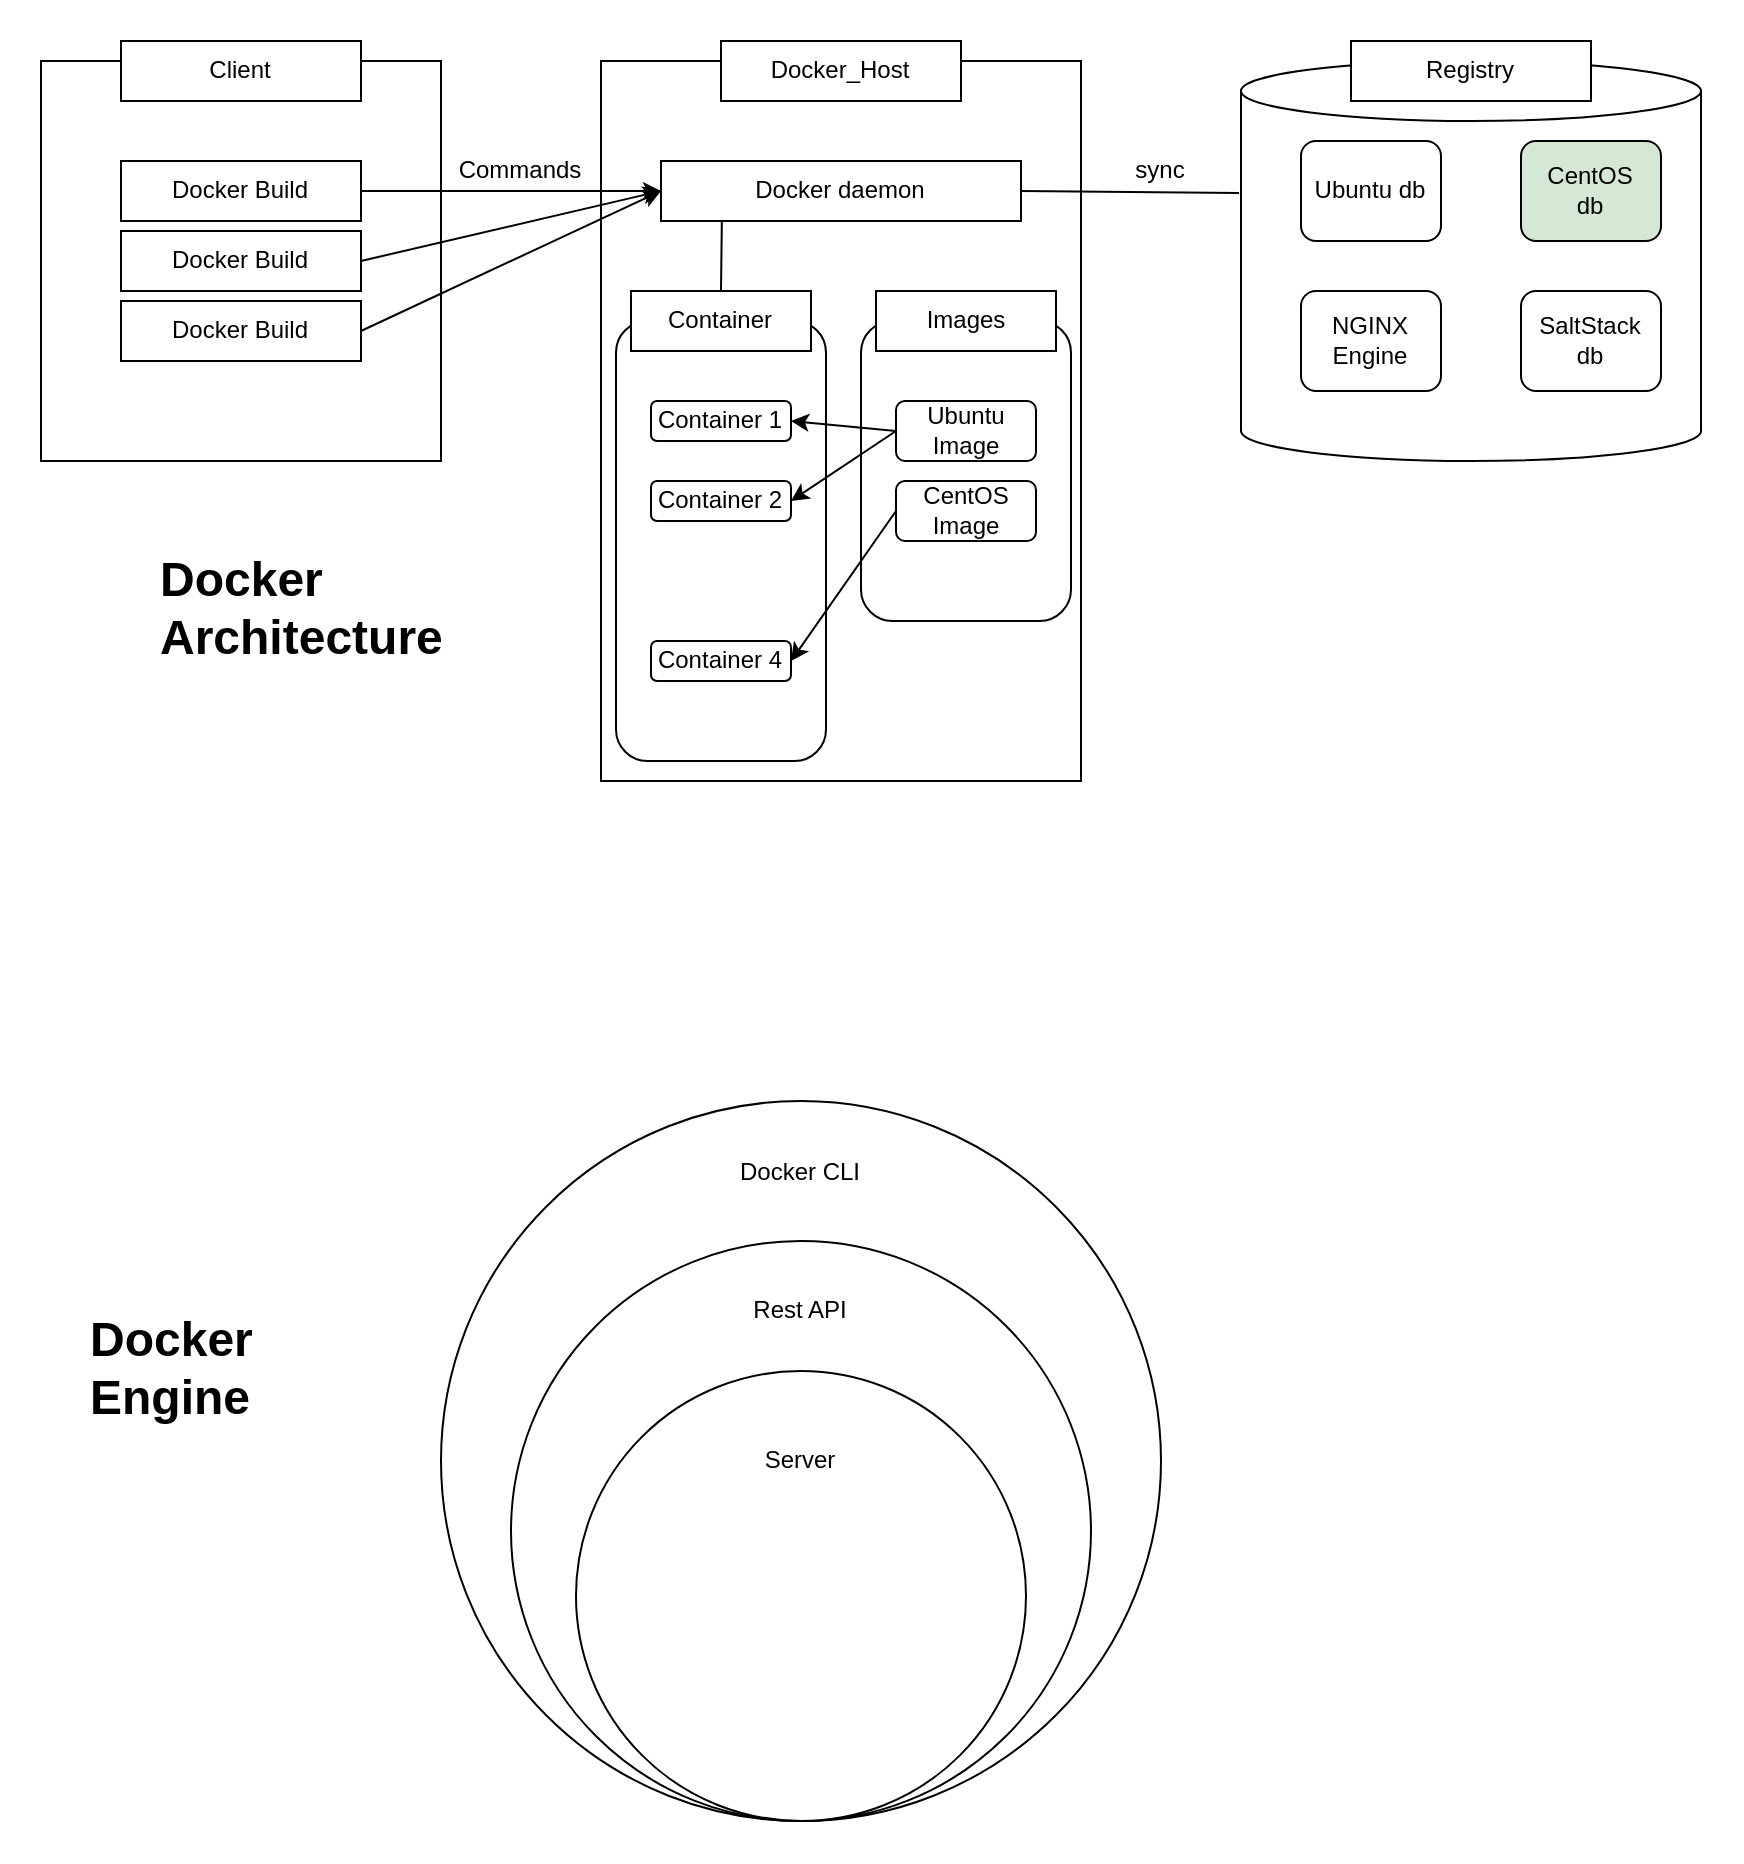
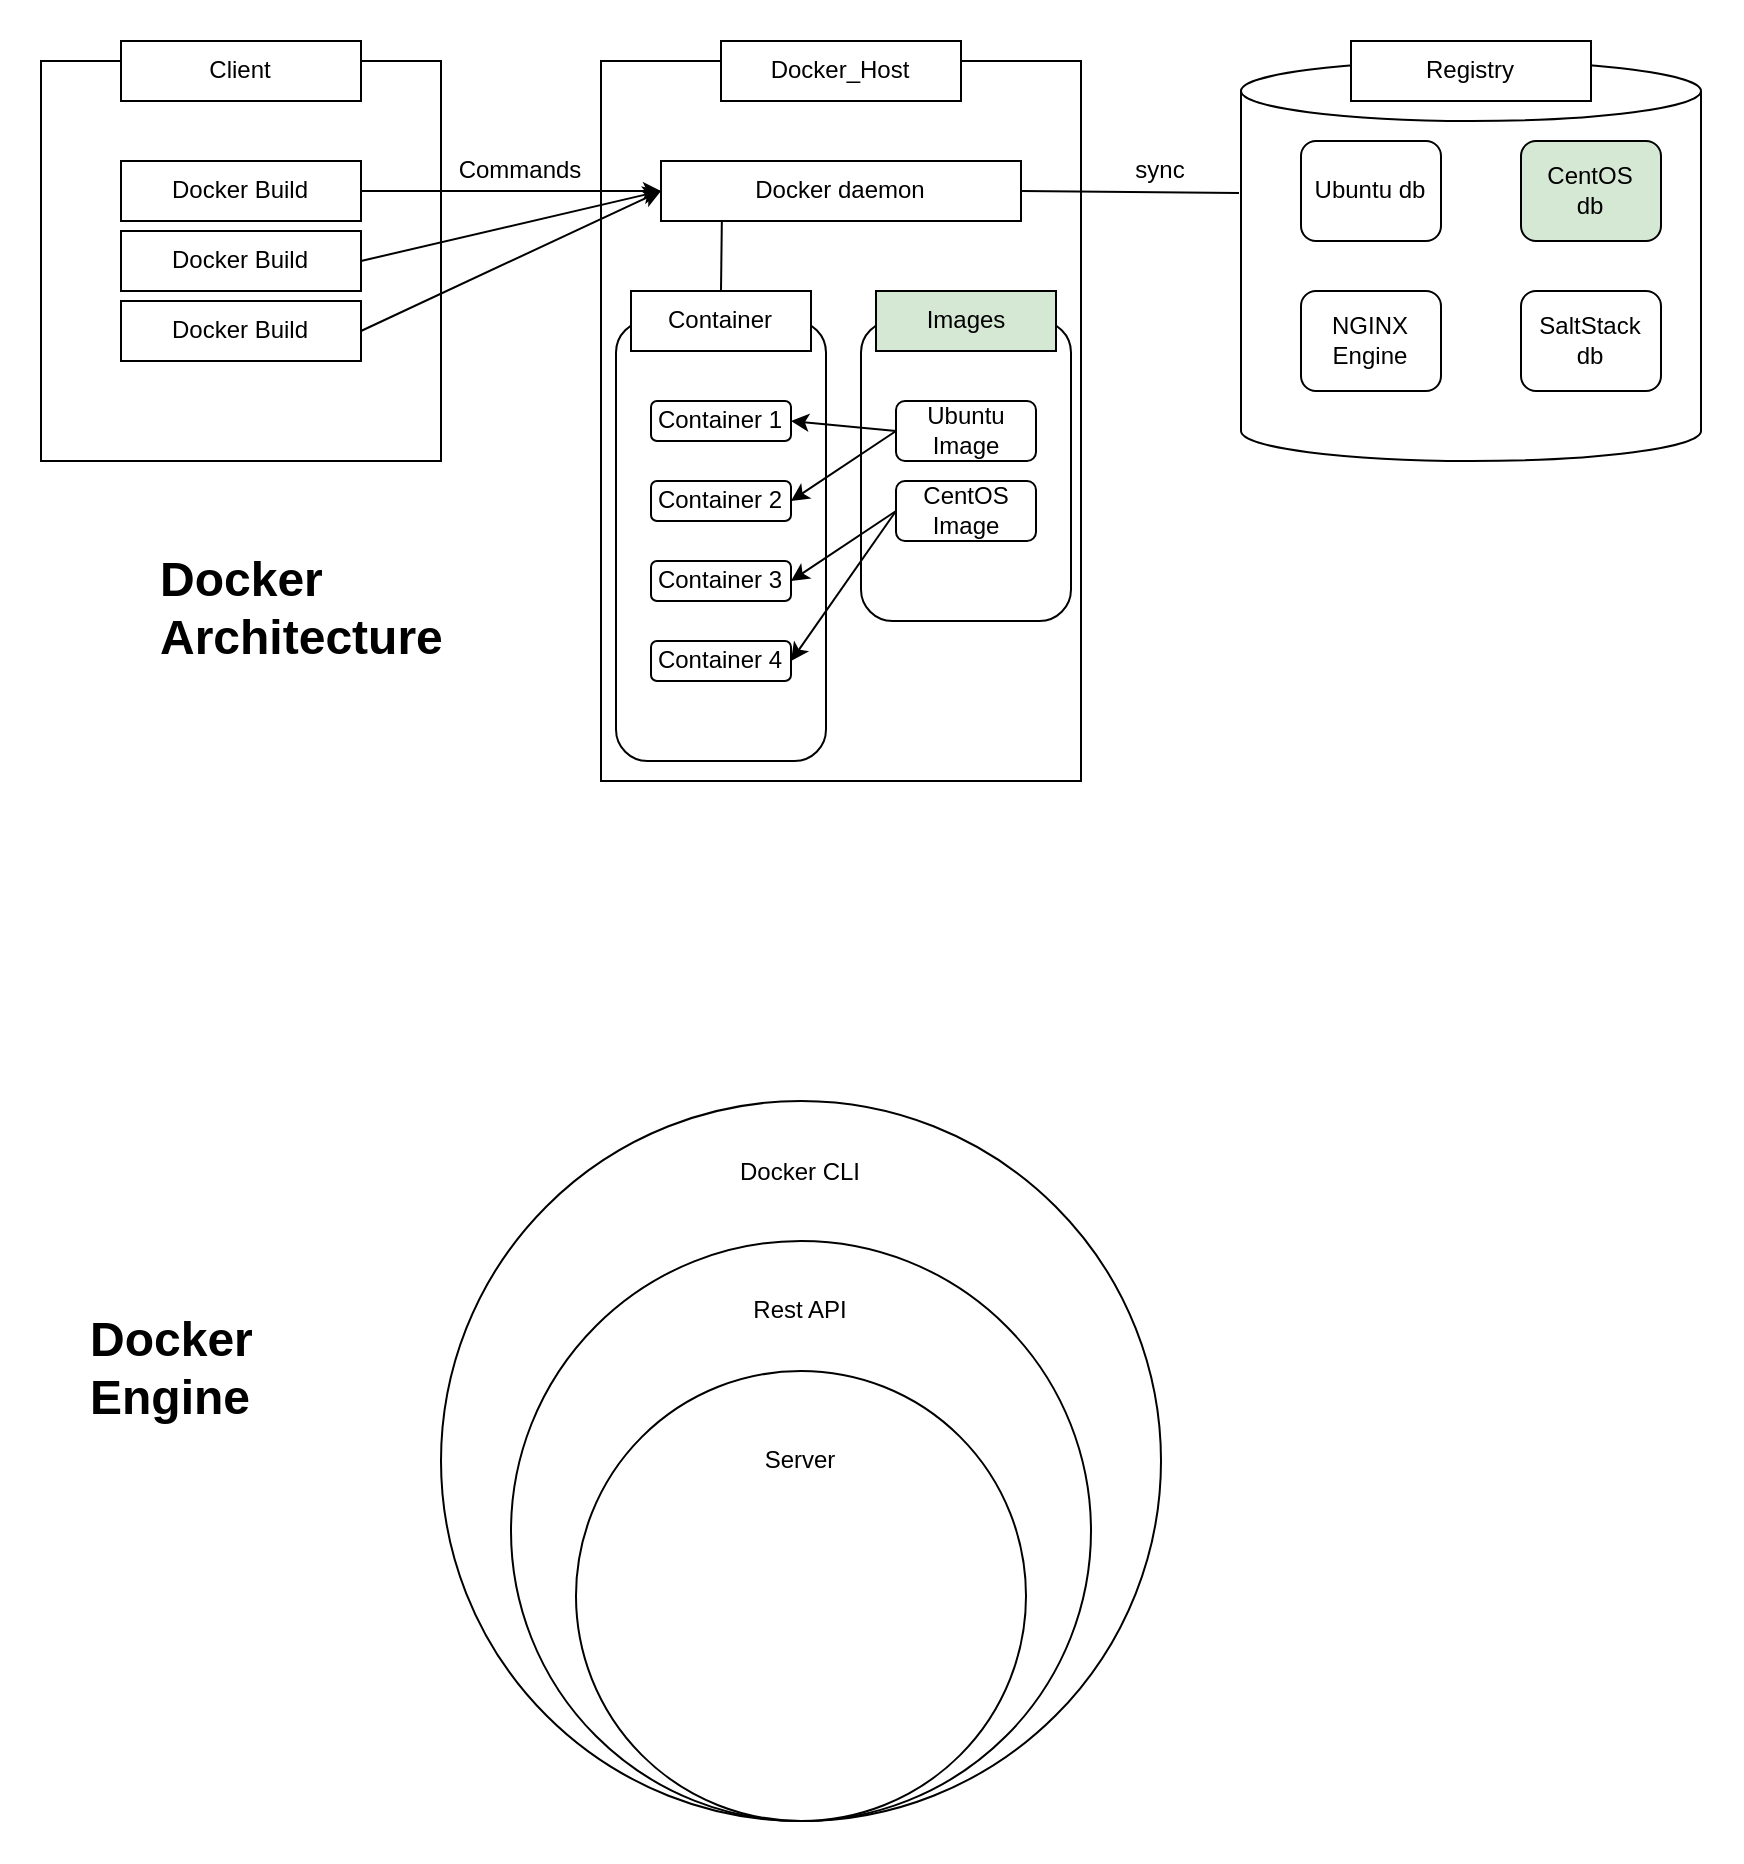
  <mxCell id="0" />
  <mxCell id="1" parent="0" />
  <mxCell id="2" value="" style="shape=cylinder3;whiteSpace=wrap;html=1;boundedLbl=1;backgroundOutline=1;size=15;" vertex="1" parent="1"><mxGeometry x="620" y="30" width="230" height="200" as="geometry" /></mxCell>
  <mxCell id="3" value="" style="whiteSpace=wrap;html=1;aspect=fixed;" vertex="1" parent="1"><mxGeometry x="20" y="30" width="200" height="200" as="geometry" /></mxCell>
  <mxCell id="4" value="" style="rounded=0;whiteSpace=wrap;html=1;" vertex="1" parent="1"><mxGeometry x="300" y="30" width="240" height="360" as="geometry" /></mxCell>
  <mxCell id="5" value="Client" style="rounded=0;whiteSpace=wrap;html=1;" vertex="1" parent="1"><mxGeometry x="60" y="20" width="120" height="30" as="geometry" /></mxCell>
  <mxCell id="6" value="Docker_&lt;span style=&quot;color: rgba(0, 0, 0, 0); font-family: monospace; font-size: 0px; text-align: start;&quot;&gt;%3CmxGraphModel%3E%3Croot%3E%3CmxCell%20id%3D%220%22%2F%3E%3CmxCell%20id%3D%221%22%20parent%3D%220%22%2F%3E%3CmxCell%20id%3D%222%22%20value%3D%22Client%22%20style%3D%22rounded%3D0%3BwhiteSpace%3Dwrap%3Bhtml%3D1%3B%22%20vertex%3D%221%22%20parent%3D%221%22%3E%3CmxGeometry%20x%3D%2250%22%20y%3D%2270%22%20width%3D%22120%22%20height%3D%2230%22%20as%3D%22geometry%22%2F%3E%3C%2FmxCell%3E%3C%2Froot%3E%3C%2FmxGraphModel%3E&lt;/span&gt;Host" style="rounded=0;whiteSpace=wrap;html=1;" vertex="1" parent="1"><mxGeometry x="360" y="20" width="120" height="30" as="geometry" /></mxCell>
  <mxCell id="7" value="Registry" style="rounded=0;whiteSpace=wrap;html=1;" vertex="1" parent="1"><mxGeometry x="675" y="20" width="120" height="30" as="geometry" /></mxCell>
  <mxCell id="8" value="Docker Build" style="rounded=0;whiteSpace=wrap;html=1;" vertex="1" parent="1"><mxGeometry x="60" y="80" width="120" height="30" as="geometry" /></mxCell>
  <mxCell id="9" value="Docker Build" style="rounded=0;whiteSpace=wrap;html=1;" vertex="1" parent="1"><mxGeometry x="60" y="115" width="120" height="30" as="geometry" /></mxCell>
  <mxCell id="10" value="Docker Build" style="rounded=0;whiteSpace=wrap;html=1;" vertex="1" parent="1"><mxGeometry x="60" y="150" width="120" height="30" as="geometry" /></mxCell>
  <mxCell id="11" value="Docker daemon" style="rounded=0;whiteSpace=wrap;html=1;" vertex="1" parent="1"><mxGeometry x="330" y="80" width="180" height="30" as="geometry" /></mxCell>
  <mxCell id="12" value="" style="rounded=1;whiteSpace=wrap;html=1;" vertex="1" parent="1"><mxGeometry x="307.5" y="160" width="105" height="220" as="geometry" /></mxCell>
  <mxCell id="13" value="Container" style="rounded=0;whiteSpace=wrap;html=1;" vertex="1" parent="1"><mxGeometry x="315" y="145" width="90" height="30" as="geometry" /></mxCell>
  <mxCell id="14" value="" style="rounded=1;whiteSpace=wrap;html=1;" vertex="1" parent="1"><mxGeometry x="430" y="160" width="105" height="150" as="geometry" /></mxCell>
- <mxCell id="15" value="Images" style="rounded=0;whiteSpace=wrap;html=1;" vertex="1" parent="1"><mxGeometry x="437.5" y="145" width="90" height="30" as="geometry" /></mxCell>
+ <mxCell id="15" value="Images" style="rounded=0;whiteSpace=wrap;html=1;fillColor=#d5e8d4;" vertex="1" parent="1"><mxGeometry x="437.5" y="145" width="90" height="30" as="geometry" /></mxCell>
  <mxCell id="16" value="Container 1" style="rounded=1;whiteSpace=wrap;html=1;" vertex="1" parent="1"><mxGeometry x="325" y="200" width="70" height="20" as="geometry" /></mxCell>
  <mxCell id="17" value="Container 2" style="rounded=1;whiteSpace=wrap;html=1;" vertex="1" parent="1"><mxGeometry x="325" y="240" width="70" height="20" as="geometry" /></mxCell>
+ <mxCell id="18" value="Container 3" style="rounded=1;whiteSpace=wrap;html=1;" vertex="1" parent="1"><mxGeometry x="325" y="280" width="70" height="20" as="geometry" /></mxCell>
  <mxCell id="19" value="Container 4" style="rounded=1;whiteSpace=wrap;html=1;" vertex="1" parent="1"><mxGeometry x="325" y="320" width="70" height="20" as="geometry" /></mxCell>
  <mxCell id="20" value="Ubuntu Image" style="rounded=1;whiteSpace=wrap;html=1;" vertex="1" parent="1"><mxGeometry x="447.5" y="200" width="70" height="30" as="geometry" /></mxCell>
  <mxCell id="21" value="CentOS&lt;br&gt;Image" style="rounded=1;whiteSpace=wrap;html=1;" vertex="1" parent="1"><mxGeometry x="447.5" y="240" width="70" height="30" as="geometry" /></mxCell>
  <mxCell id="22" value="Ubuntu db" style="rounded=1;whiteSpace=wrap;html=1;" vertex="1" parent="1"><mxGeometry x="650" y="70" width="70" height="50" as="geometry" /></mxCell>
  <mxCell id="23" value="CentOS&lt;br&gt;db" style="rounded=1;whiteSpace=wrap;html=1;fillColor=#d5e8d4;" vertex="1" parent="1"><mxGeometry x="760" y="70" width="70" height="50" as="geometry" /></mxCell>
  <mxCell id="24" value="NGINX&lt;br&gt;Engine" style="rounded=1;whiteSpace=wrap;html=1;" vertex="1" parent="1"><mxGeometry x="650" y="145" width="70" height="50" as="geometry" /></mxCell>
  <mxCell id="25" value="SaltStack&lt;br&gt;db" style="rounded=1;whiteSpace=wrap;html=1;" vertex="1" parent="1"><mxGeometry x="760" y="145" width="70" height="50" as="geometry" /></mxCell>
  <mxCell id="26" value="" style="endArrow=classic;html=1;rounded=0;exitX=1;exitY=0.5;exitDx=0;exitDy=0;entryX=0;entryY=0.5;entryDx=0;entryDy=0;" edge="1" parent="1" source="10" target="11"><mxGeometry width="50" height="50" relative="1" as="geometry"><mxPoint x="220" y="190" as="sourcePoint" /><mxPoint x="270" y="140" as="targetPoint" /></mxGeometry></mxCell>
  <mxCell id="27" value="" style="endArrow=classic;html=1;rounded=0;entryX=0;entryY=0.5;entryDx=0;entryDy=0;exitX=1;exitY=0.5;exitDx=0;exitDy=0;" edge="1" parent="1" source="9" target="11"><mxGeometry width="50" height="50" relative="1" as="geometry"><mxPoint x="370" y="290" as="sourcePoint" /><mxPoint x="420" y="240" as="targetPoint" /></mxGeometry></mxCell>
  <mxCell id="28" value="" style="endArrow=classic;html=1;rounded=0;exitX=1;exitY=0.5;exitDx=0;exitDy=0;entryX=0;entryY=0.5;entryDx=0;entryDy=0;" edge="1" parent="1" source="8" target="11"><mxGeometry width="50" height="50" relative="1" as="geometry"><mxPoint x="190" y="140" as="sourcePoint" /><mxPoint x="280" y="50" as="targetPoint" /></mxGeometry></mxCell>
  <mxCell id="29" value="" style="endArrow=classic;html=1;rounded=0;entryX=1;entryY=0.5;entryDx=0;entryDy=0;exitX=0;exitY=0.5;exitDx=0;exitDy=0;" edge="1" parent="1" source="20" target="16"><mxGeometry width="50" height="50" relative="1" as="geometry"><mxPoint x="370" y="270" as="sourcePoint" /><mxPoint x="420" y="220" as="targetPoint" /></mxGeometry></mxCell>
  <mxCell id="30" value="" style="endArrow=classic;html=1;rounded=0;entryX=1;entryY=0.5;entryDx=0;entryDy=0;exitX=0;exitY=0.5;exitDx=0;exitDy=0;" edge="1" parent="1" source="21" target="19"><mxGeometry width="50" height="50" relative="1" as="geometry"><mxPoint x="410" y="290" as="sourcePoint" /><mxPoint x="460" y="240" as="targetPoint" /></mxGeometry></mxCell>
+ <mxCell id="31" value="" style="endArrow=classic;html=1;rounded=0;entryX=1;entryY=0.5;entryDx=0;entryDy=0;exitX=0;exitY=0.5;exitDx=0;exitDy=0;" edge="1" parent="1" source="21" target="18"><mxGeometry width="50" height="50" relative="1" as="geometry"><mxPoint x="370" y="270" as="sourcePoint" /><mxPoint x="420" y="220" as="targetPoint" /></mxGeometry></mxCell>
  <mxCell id="32" value="" style="endArrow=classic;html=1;rounded=0;entryX=1;entryY=0.5;entryDx=0;entryDy=0;exitX=0;exitY=0.5;exitDx=0;exitDy=0;" edge="1" parent="1" source="20" target="17"><mxGeometry width="50" height="50" relative="1" as="geometry"><mxPoint x="457.5" y="225" as="sourcePoint" /><mxPoint x="405" y="220" as="targetPoint" /></mxGeometry></mxCell>
  <mxCell id="33" value="" style="endArrow=none;html=1;rounded=0;entryX=0.5;entryY=0;entryDx=0;entryDy=0;exitX=0.169;exitY=0.995;exitDx=0;exitDy=0;exitPerimeter=0;" edge="1" parent="1" source="11" target="13"><mxGeometry width="50" height="50" relative="1" as="geometry"><mxPoint x="350" y="180" as="sourcePoint" /><mxPoint x="400" y="130" as="targetPoint" /></mxGeometry></mxCell>
  <mxCell id="34" value="" style="endArrow=none;html=1;rounded=0;exitX=1;exitY=0.5;exitDx=0;exitDy=0;entryX=-0.005;entryY=0.33;entryDx=0;entryDy=0;entryPerimeter=0;" edge="1" parent="1" source="11"><mxGeometry width="50" height="50" relative="1" as="geometry"><mxPoint x="560" y="190" as="sourcePoint" /><mxPoint x="619" y="96" as="targetPoint" /></mxGeometry></mxCell>
  <mxCell id="35" value="sync" style="text;html=1;strokeColor=none;fillColor=none;align=center;verticalAlign=middle;whiteSpace=wrap;rounded=0;" vertex="1" parent="1"><mxGeometry x="550" y="70" width="60" height="30" as="geometry" /></mxCell>
  <mxCell id="36" value="Commands" style="text;html=1;strokeColor=none;fillColor=none;align=center;verticalAlign=middle;whiteSpace=wrap;rounded=0;" vertex="1" parent="1"><mxGeometry x="230" y="70" width="60" height="30" as="geometry" /></mxCell>
  <mxCell id="37" value="&lt;h1&gt;Docker Architecture&lt;/h1&gt;" style="text;html=1;strokeColor=none;fillColor=none;spacing=5;spacingTop=-20;whiteSpace=wrap;overflow=hidden;rounded=0;" vertex="1" parent="1"><mxGeometry x="75" y="270" width="190" height="120" as="geometry" /></mxCell>
  <mxCell id="38" value="" style="ellipse;whiteSpace=wrap;html=1;aspect=fixed;" vertex="1" parent="1"><mxGeometry x="220" y="550" width="360" height="360" as="geometry" /></mxCell>
  <mxCell id="39" value="" style="ellipse;whiteSpace=wrap;html=1;aspect=fixed;" vertex="1" parent="1"><mxGeometry x="255" y="620" width="290" height="290" as="geometry" /></mxCell>
  <mxCell id="40" value="" style="ellipse;whiteSpace=wrap;html=1;aspect=fixed;" vertex="1" parent="1"><mxGeometry x="287.5" y="685" width="225" height="225" as="geometry" /></mxCell>
  <mxCell id="41" value="Rest API" style="text;html=1;strokeColor=none;fillColor=none;align=center;verticalAlign=middle;whiteSpace=wrap;rounded=0;" vertex="1" parent="1"><mxGeometry x="370" y="640" width="60" height="30" as="geometry" /></mxCell>
  <mxCell id="42" value="Docker CLI" style="text;strokeColor=none;fillColor=none;align=center;verticalAlign=middle;spacingLeft=4;spacingRight=4;overflow=hidden;points=[[0,0.5],[1,0.5]];portConstraint=eastwest;rotatable=0;" vertex="1" parent="1"><mxGeometry x="360" y="570" width="80" height="30" as="geometry" /></mxCell>
  <mxCell id="43" value="Server" style="text;html=1;strokeColor=none;fillColor=none;align=center;verticalAlign=middle;whiteSpace=wrap;rounded=0;" vertex="1" parent="1"><mxGeometry x="370" y="715" width="60" height="30" as="geometry" /></mxCell>
  <mxCell id="44" value="&lt;h1&gt;Docker&amp;nbsp; &amp;nbsp; Engine&lt;/h1&gt;" style="text;html=1;strokeColor=none;fillColor=none;spacing=5;spacingTop=-20;whiteSpace=wrap;overflow=hidden;rounded=0;" vertex="1" parent="1"><mxGeometry x="40" y="650" width="190" height="120" as="geometry" /></mxCell>
